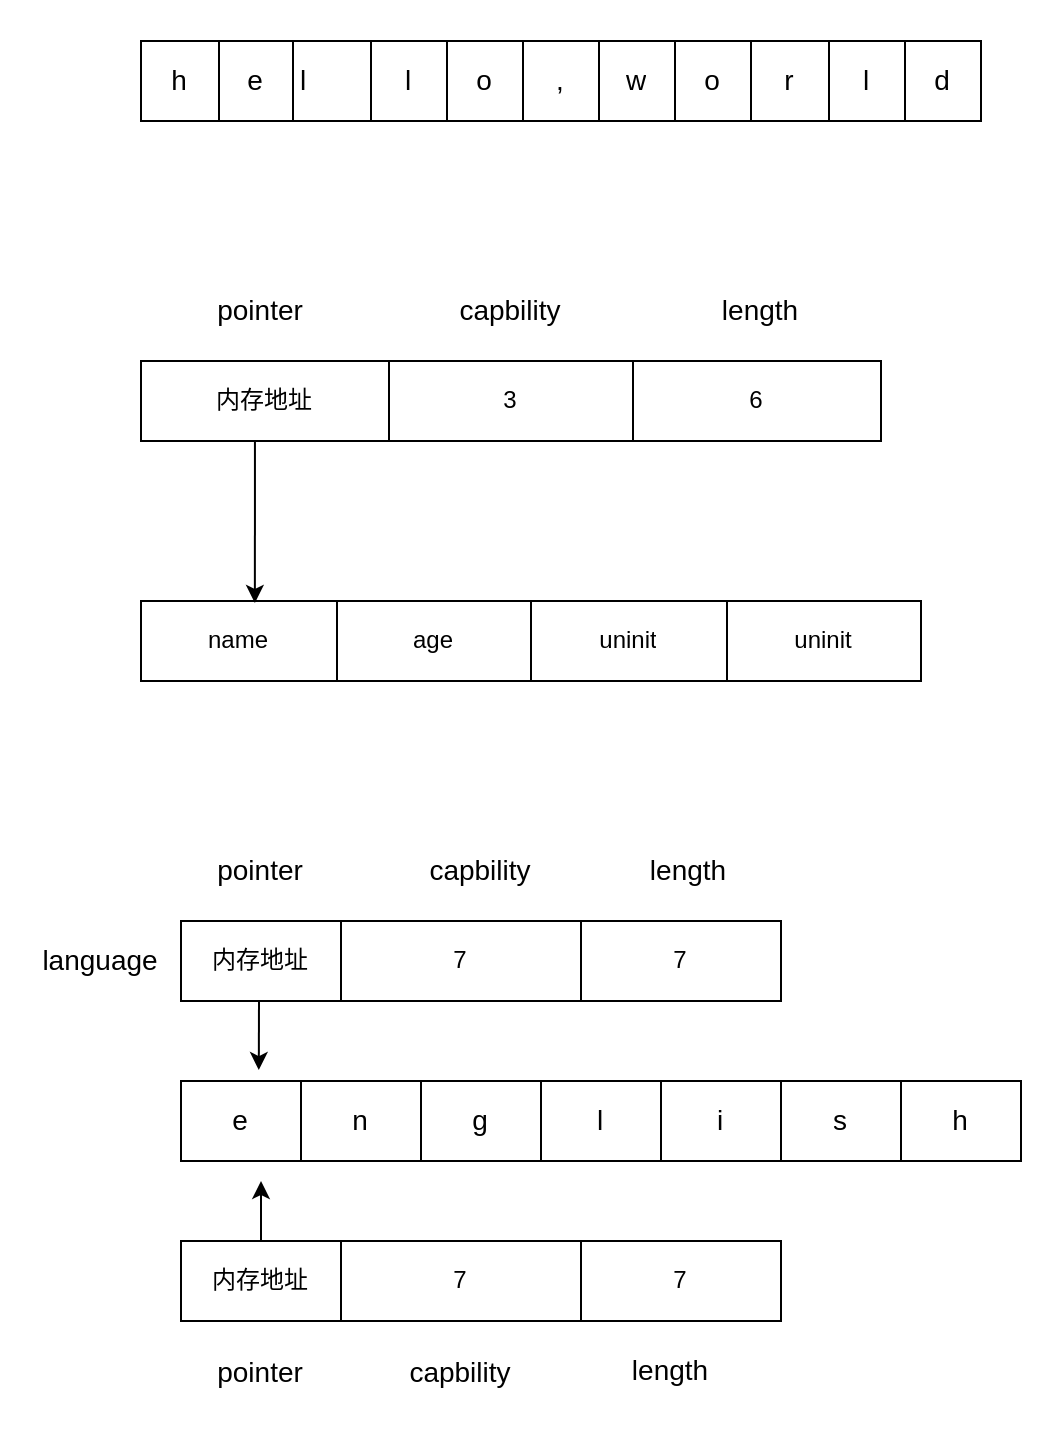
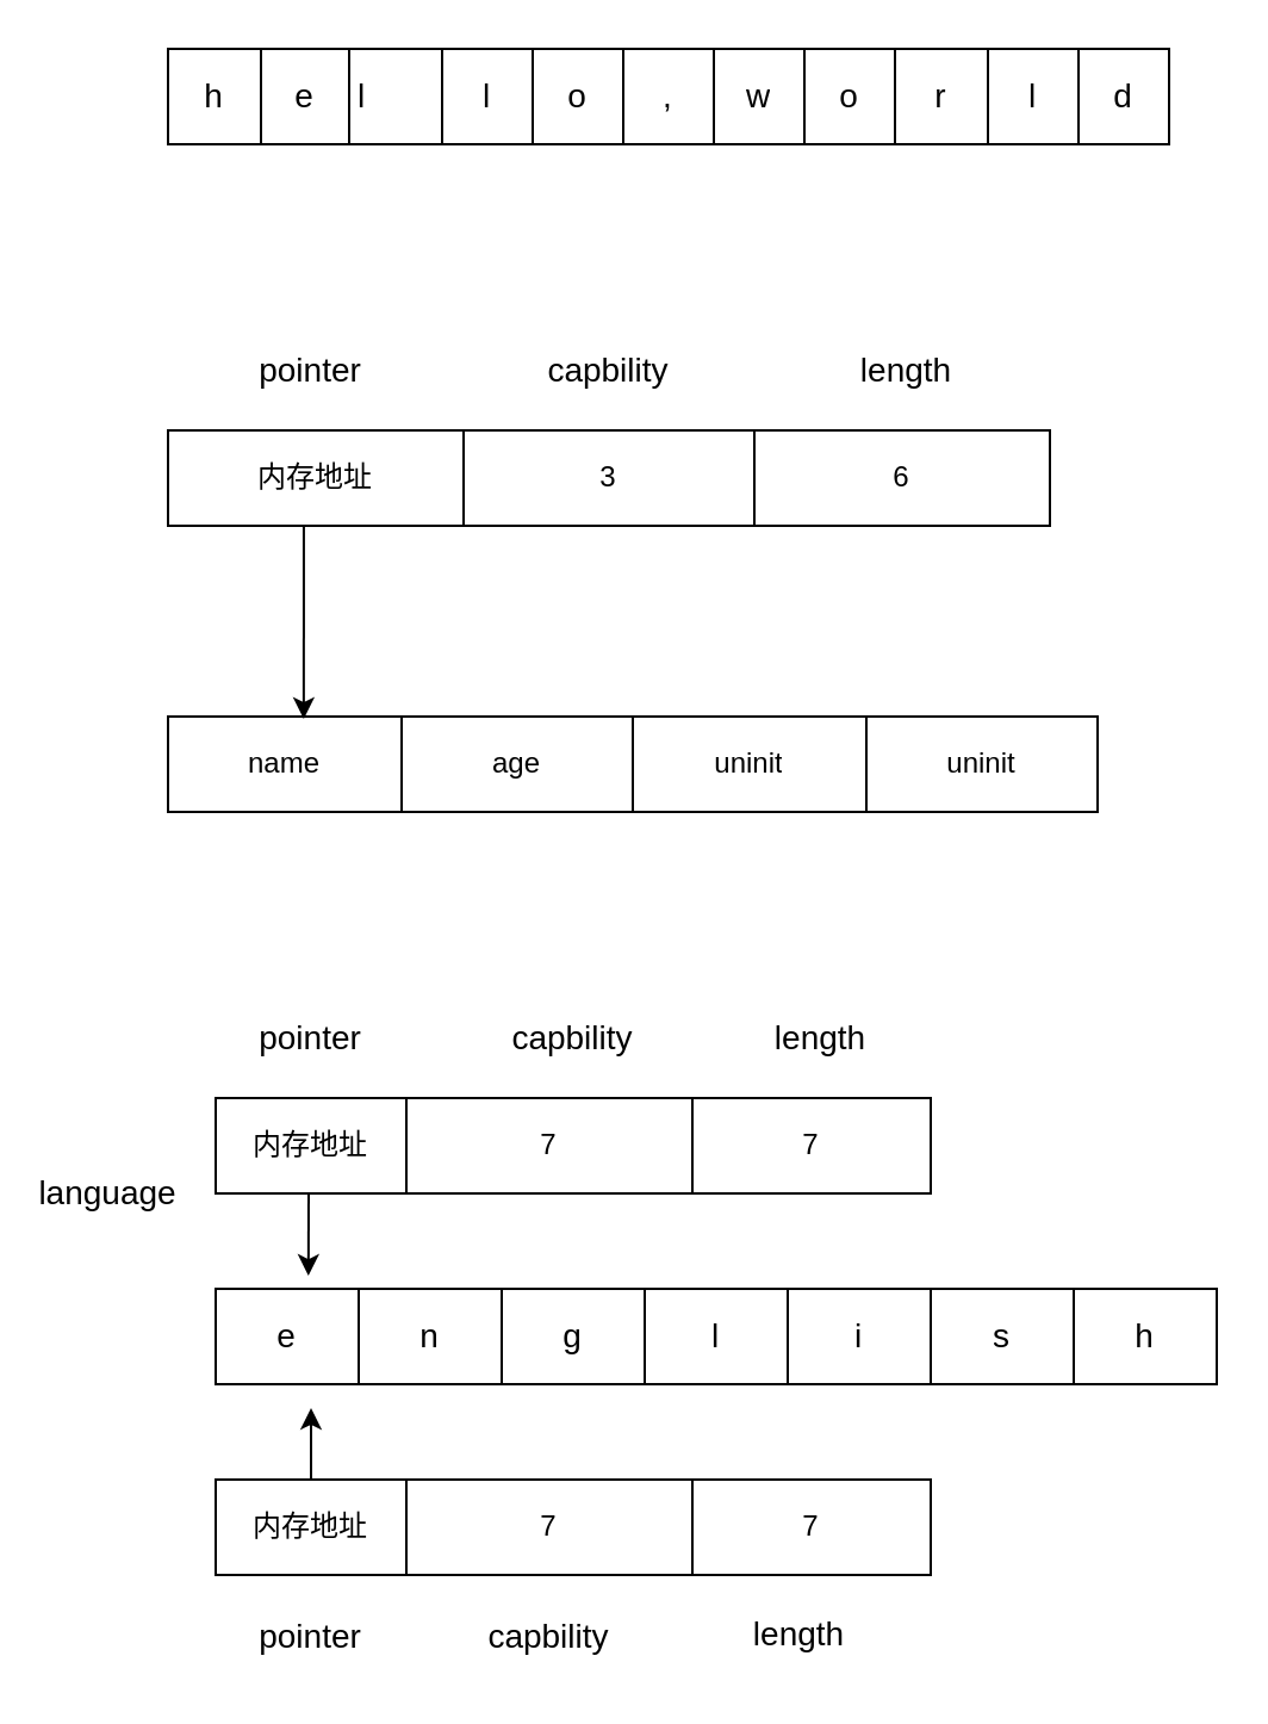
  <mxCell id="0" />
  <mxCell id="1" parent="0" />
  <mxCell id="2" value="" style="shape=table;startSize=0;container=1;collapsible=0;childLayout=tableLayout;" parent="1" vertex="1"><mxGeometry x="70" y="20" width="420" height="40" as="geometry" /></mxCell>
  <mxCell id="3" value="" style="shape=tableRow;horizontal=0;startSize=0;swimlaneHead=0;swimlaneBody=0;strokeColor=inherit;top=0;left=0;bottom=0;right=0;collapsible=0;dropTarget=0;fillColor=none;points=[[0,0.5],[1,0.5]];portConstraint=eastwest;" parent="2" vertex="1"><mxGeometry width="420" height="40" as="geometry" /></mxCell>
  <mxCell id="4" value="&lt;font style=&quot;font-size: 14px;&quot;&gt;h&lt;/font&gt;" style="shape=partialRectangle;html=1;whiteSpace=wrap;connectable=0;strokeColor=inherit;overflow=hidden;fillColor=none;top=0;left=0;bottom=0;right=0;pointerEvents=1;" parent="3" vertex="1"><mxGeometry width="39" height="40" as="geometry"><mxRectangle width="39" height="40" as="alternateBounds" /></mxGeometry></mxCell>
  <mxCell id="5" value="&lt;font style=&quot;font-size: 14px;&quot;&gt;e&lt;/font&gt;" style="shape=partialRectangle;html=1;whiteSpace=wrap;connectable=0;strokeColor=inherit;overflow=hidden;fillColor=none;top=0;left=0;bottom=0;right=0;pointerEvents=1;" parent="3" vertex="1"><mxGeometry x="39" width="37" height="40" as="geometry"><mxRectangle width="37" height="40" as="alternateBounds" /></mxGeometry></mxCell>
  <mxCell id="6" value="&lt;font style=&quot;font-size: 14px;&quot;&gt;l&lt;span style=&quot;white-space: pre;&quot;&gt;&#09;&lt;/span&gt;&lt;/font&gt;" style="shape=partialRectangle;html=1;whiteSpace=wrap;connectable=0;strokeColor=inherit;overflow=hidden;fillColor=none;top=0;left=0;bottom=0;right=0;pointerEvents=1;" parent="3" vertex="1"><mxGeometry x="76" width="39" height="40" as="geometry"><mxRectangle width="39" height="40" as="alternateBounds" /></mxGeometry></mxCell>
  <mxCell id="7" value="&lt;font style=&quot;font-size: 14px;&quot;&gt;l&lt;/font&gt;" style="shape=partialRectangle;html=1;whiteSpace=wrap;connectable=0;strokeColor=inherit;overflow=hidden;fillColor=none;top=0;left=0;bottom=0;right=0;pointerEvents=1;" parent="3" vertex="1"><mxGeometry x="115" width="38" height="40" as="geometry"><mxRectangle width="38" height="40" as="alternateBounds" /></mxGeometry></mxCell>
  <mxCell id="8" value="&lt;font style=&quot;font-size: 14px;&quot;&gt;o&lt;/font&gt;" style="shape=partialRectangle;html=1;whiteSpace=wrap;connectable=0;strokeColor=inherit;overflow=hidden;fillColor=none;top=0;left=0;bottom=0;right=0;pointerEvents=1;" parent="3" vertex="1"><mxGeometry x="153" width="38" height="40" as="geometry"><mxRectangle width="38" height="40" as="alternateBounds" /></mxGeometry></mxCell>
  <mxCell id="9" value="&lt;font style=&quot;font-size: 14px;&quot;&gt;,&lt;/font&gt;" style="shape=partialRectangle;html=1;whiteSpace=wrap;connectable=0;strokeColor=inherit;overflow=hidden;fillColor=none;top=0;left=0;bottom=0;right=0;pointerEvents=1;" parent="3" vertex="1"><mxGeometry x="191" width="38" height="40" as="geometry"><mxRectangle width="38" height="40" as="alternateBounds" /></mxGeometry></mxCell>
  <mxCell id="10" value="&lt;font style=&quot;font-size: 14px;&quot;&gt;w&lt;/font&gt;" style="shape=partialRectangle;html=1;whiteSpace=wrap;connectable=0;strokeColor=inherit;overflow=hidden;fillColor=none;top=0;left=0;bottom=0;right=0;pointerEvents=1;" parent="3" vertex="1"><mxGeometry x="229" width="38" height="40" as="geometry"><mxRectangle width="38" height="40" as="alternateBounds" /></mxGeometry></mxCell>
  <mxCell id="11" value="&lt;font style=&quot;font-size: 14px;&quot;&gt;o&lt;/font&gt;" style="shape=partialRectangle;html=1;whiteSpace=wrap;connectable=0;strokeColor=inherit;overflow=hidden;fillColor=none;top=0;left=0;bottom=0;right=0;pointerEvents=1;" parent="3" vertex="1"><mxGeometry x="267" width="38" height="40" as="geometry"><mxRectangle width="38" height="40" as="alternateBounds" /></mxGeometry></mxCell>
  <mxCell id="12" value="&lt;font style=&quot;font-size: 14px;&quot;&gt;r&lt;/font&gt;" style="shape=partialRectangle;html=1;whiteSpace=wrap;connectable=0;strokeColor=inherit;overflow=hidden;fillColor=none;top=0;left=0;bottom=0;right=0;pointerEvents=1;" parent="3" vertex="1"><mxGeometry x="305" width="39" height="40" as="geometry"><mxRectangle width="39" height="40" as="alternateBounds" /></mxGeometry></mxCell>
  <mxCell id="13" value="&lt;font style=&quot;font-size: 14px;&quot;&gt;l&lt;/font&gt;" style="shape=partialRectangle;html=1;whiteSpace=wrap;connectable=0;strokeColor=inherit;overflow=hidden;fillColor=none;top=0;left=0;bottom=0;right=0;pointerEvents=1;" parent="3" vertex="1"><mxGeometry x="344" width="38" height="40" as="geometry"><mxRectangle width="38" height="40" as="alternateBounds" /></mxGeometry></mxCell>
  <mxCell id="14" value="&lt;font style=&quot;font-size: 14px;&quot;&gt;d&lt;/font&gt;" style="shape=partialRectangle;html=1;whiteSpace=wrap;connectable=0;strokeColor=inherit;overflow=hidden;fillColor=none;top=0;left=0;bottom=0;right=0;pointerEvents=1;" parent="3" vertex="1"><mxGeometry x="382" width="38" height="40" as="geometry"><mxRectangle width="38" height="40" as="alternateBounds" /></mxGeometry></mxCell>
  <mxCell id="15" value="" style="shape=table;startSize=0;container=1;collapsible=0;childLayout=tableLayout;" parent="1" vertex="1"><mxGeometry x="70" y="180" width="370" height="40" as="geometry" /></mxCell>
  <mxCell id="16" value="" style="shape=tableRow;horizontal=0;startSize=0;swimlaneHead=0;swimlaneBody=0;strokeColor=inherit;top=0;left=0;bottom=0;right=0;collapsible=0;dropTarget=0;fillColor=none;points=[[0,0.5],[1,0.5]];portConstraint=eastwest;" parent="15" vertex="1"><mxGeometry width="370" height="40" as="geometry" /></mxCell>
  <mxCell id="17" value="内存地址" style="shape=partialRectangle;html=1;whiteSpace=wrap;connectable=0;strokeColor=inherit;overflow=hidden;fillColor=none;top=0;left=0;bottom=0;right=0;pointerEvents=1;" parent="16" vertex="1"><mxGeometry width="124" height="40" as="geometry"><mxRectangle width="124" height="40" as="alternateBounds" /></mxGeometry></mxCell>
  <mxCell id="18" value="3" style="shape=partialRectangle;html=1;whiteSpace=wrap;connectable=0;strokeColor=inherit;overflow=hidden;fillColor=none;top=0;left=0;bottom=0;right=0;pointerEvents=1;" parent="16" vertex="1"><mxGeometry x="124" width="122" height="40" as="geometry"><mxRectangle width="122" height="40" as="alternateBounds" /></mxGeometry></mxCell>
  <mxCell id="19" value="6" style="shape=partialRectangle;html=1;whiteSpace=wrap;connectable=0;strokeColor=inherit;overflow=hidden;fillColor=none;top=0;left=0;bottom=0;right=0;pointerEvents=1;" parent="16" vertex="1"><mxGeometry x="246" width="124" height="40" as="geometry"><mxRectangle width="124" height="40" as="alternateBounds" /></mxGeometry></mxCell>
  <mxCell id="20" value="" style="shape=table;startSize=0;container=1;collapsible=0;childLayout=tableLayout;" parent="1" vertex="1"><mxGeometry x="70" y="300" width="390" height="40" as="geometry" /></mxCell>
  <mxCell id="21" value="" style="shape=tableRow;horizontal=0;startSize=0;swimlaneHead=0;swimlaneBody=0;strokeColor=inherit;top=0;left=0;bottom=0;right=0;collapsible=0;dropTarget=0;fillColor=none;points=[[0,0.5],[1,0.5]];portConstraint=eastwest;" parent="20" vertex="1"><mxGeometry width="390" height="40" as="geometry" /></mxCell>
  <mxCell id="22" value="name" style="shape=partialRectangle;html=1;whiteSpace=wrap;connectable=0;strokeColor=inherit;overflow=hidden;fillColor=none;top=0;left=0;bottom=0;right=0;pointerEvents=1;" parent="21" vertex="1"><mxGeometry width="98" height="40" as="geometry"><mxRectangle width="98" height="40" as="alternateBounds" /></mxGeometry></mxCell>
  <mxCell id="23" value="age" style="shape=partialRectangle;html=1;whiteSpace=wrap;connectable=0;strokeColor=inherit;overflow=hidden;fillColor=none;top=0;left=0;bottom=0;right=0;pointerEvents=1;" parent="21" vertex="1"><mxGeometry x="98" width="97" height="40" as="geometry"><mxRectangle width="97" height="40" as="alternateBounds" /></mxGeometry></mxCell>
  <mxCell id="24" value="uninit" style="shape=partialRectangle;html=1;whiteSpace=wrap;connectable=0;strokeColor=inherit;overflow=hidden;fillColor=none;top=0;left=0;bottom=0;right=0;pointerEvents=1;" parent="21" vertex="1"><mxGeometry x="195" width="98" height="40" as="geometry"><mxRectangle width="98" height="40" as="alternateBounds" /></mxGeometry></mxCell>
  <mxCell id="25" value="uninit" style="shape=partialRectangle;html=1;whiteSpace=wrap;connectable=0;strokeColor=inherit;overflow=hidden;fillColor=none;top=0;left=0;bottom=0;right=0;pointerEvents=1;" parent="21" vertex="1"><mxGeometry x="293" width="97" height="40" as="geometry"><mxRectangle width="97" height="40" as="alternateBounds" /></mxGeometry></mxCell>
  <mxCell id="26" value="&lt;font style=&quot;font-size: 14px;&quot;&gt;pointer&lt;/font&gt;" style="text;html=1;align=center;verticalAlign=middle;whiteSpace=wrap;rounded=0;" parent="1" vertex="1"><mxGeometry x="100" y="140" width="60" height="30" as="geometry" /></mxCell>
  <mxCell id="27" value="&lt;font style=&quot;font-size: 14px;&quot;&gt;capbility&lt;/font&gt;" style="text;html=1;align=center;verticalAlign=middle;whiteSpace=wrap;rounded=0;" parent="1" vertex="1"><mxGeometry x="215" y="140" width="80" height="30" as="geometry" /></mxCell>
  <mxCell id="28" value="&lt;font style=&quot;font-size: 14px;&quot;&gt;length&lt;/font&gt;" style="text;html=1;align=center;verticalAlign=middle;whiteSpace=wrap;rounded=0;" parent="1" vertex="1"><mxGeometry x="340" y="140" width="80" height="30" as="geometry" /></mxCell>
  <mxCell id="29" value="" style="endArrow=classic;html=1;rounded=0;exitX=0.154;exitY=1;exitDx=0;exitDy=0;exitPerimeter=0;entryX=0.146;entryY=0.025;entryDx=0;entryDy=0;entryPerimeter=0;" parent="1" source="16" target="21" edge="1"><mxGeometry width="50" height="50" relative="1" as="geometry"><mxPoint x="360" y="370" as="sourcePoint" /><mxPoint x="410" y="320" as="targetPoint" /></mxGeometry></mxCell>
  <mxCell id="30" value="" style="shape=table;startSize=0;container=1;collapsible=0;childLayout=tableLayout;" vertex="1" parent="1"><mxGeometry x="90" y="540" width="420" height="40" as="geometry" /></mxCell>
  <mxCell id="31" value="" style="shape=tableRow;horizontal=0;startSize=0;swimlaneHead=0;swimlaneBody=0;strokeColor=inherit;top=0;left=0;bottom=0;right=0;collapsible=0;dropTarget=0;fillColor=none;points=[[0,0.5],[1,0.5]];portConstraint=eastwest;" vertex="1" parent="30"><mxGeometry width="420" height="40" as="geometry" /></mxCell>
  <mxCell id="32" value="&lt;font style=&quot;font-size: 14px;&quot;&gt;e&lt;/font&gt;" style="shape=partialRectangle;html=1;whiteSpace=wrap;connectable=0;strokeColor=inherit;overflow=hidden;fillColor=none;top=0;left=0;bottom=0;right=0;pointerEvents=1;" vertex="1" parent="31"><mxGeometry width="60" height="40" as="geometry"><mxRectangle width="60" height="40" as="alternateBounds" /></mxGeometry></mxCell>
  <mxCell id="33" value="&lt;font style=&quot;font-size: 14px;&quot;&gt;n&lt;/font&gt;" style="shape=partialRectangle;html=1;whiteSpace=wrap;connectable=0;strokeColor=inherit;overflow=hidden;fillColor=none;top=0;left=0;bottom=0;right=0;pointerEvents=1;" vertex="1" parent="31"><mxGeometry x="60" width="60" height="40" as="geometry"><mxRectangle width="60" height="40" as="alternateBounds" /></mxGeometry></mxCell>
  <mxCell id="34" value="&lt;font style=&quot;font-size: 14px;&quot;&gt;g&lt;/font&gt;" style="shape=partialRectangle;html=1;whiteSpace=wrap;connectable=0;strokeColor=inherit;overflow=hidden;fillColor=none;top=0;left=0;bottom=0;right=0;pointerEvents=1;" vertex="1" parent="31"><mxGeometry x="120" width="60" height="40" as="geometry"><mxRectangle width="60" height="40" as="alternateBounds" /></mxGeometry></mxCell>
  <mxCell id="35" value="&lt;font style=&quot;font-size: 14px;&quot;&gt;l&lt;/font&gt;" style="shape=partialRectangle;html=1;whiteSpace=wrap;connectable=0;strokeColor=inherit;overflow=hidden;fillColor=none;top=0;left=0;bottom=0;right=0;pointerEvents=1;" vertex="1" parent="31"><mxGeometry x="180" width="60" height="40" as="geometry"><mxRectangle width="60" height="40" as="alternateBounds" /></mxGeometry></mxCell>
  <mxCell id="36" value="&lt;font style=&quot;font-size: 14px;&quot;&gt;i&lt;/font&gt;" style="shape=partialRectangle;html=1;whiteSpace=wrap;connectable=0;strokeColor=inherit;overflow=hidden;fillColor=none;top=0;left=0;bottom=0;right=0;pointerEvents=1;" vertex="1" parent="31"><mxGeometry x="240" width="60" height="40" as="geometry"><mxRectangle width="60" height="40" as="alternateBounds" /></mxGeometry></mxCell>
  <mxCell id="37" value="&lt;font style=&quot;font-size: 14px;&quot;&gt;s&lt;/font&gt;" style="shape=partialRectangle;html=1;whiteSpace=wrap;connectable=0;strokeColor=inherit;overflow=hidden;fillColor=none;top=0;left=0;bottom=0;right=0;pointerEvents=1;" vertex="1" parent="31"><mxGeometry x="300" width="60" height="40" as="geometry"><mxRectangle width="60" height="40" as="alternateBounds" /></mxGeometry></mxCell>
  <mxCell id="38" value="&lt;font style=&quot;font-size: 14px;&quot;&gt;h&lt;/font&gt;" style="shape=partialRectangle;html=1;whiteSpace=wrap;connectable=0;strokeColor=inherit;overflow=hidden;fillColor=none;top=0;left=0;bottom=0;right=0;pointerEvents=1;" vertex="1" parent="31"><mxGeometry x="360" width="60" height="40" as="geometry"><mxRectangle width="60" height="40" as="alternateBounds" /></mxGeometry></mxCell>
  <mxCell id="39" value="" style="shape=table;startSize=0;container=1;collapsible=0;childLayout=tableLayout;" vertex="1" parent="1"><mxGeometry x="90" y="460" width="300" height="40" as="geometry" /></mxCell>
  <mxCell id="40" value="" style="shape=tableRow;horizontal=0;startSize=0;swimlaneHead=0;swimlaneBody=0;strokeColor=inherit;top=0;left=0;bottom=0;right=0;collapsible=0;dropTarget=0;fillColor=none;points=[[0,0.5],[1,0.5]];portConstraint=eastwest;" vertex="1" parent="39"><mxGeometry width="300" height="40" as="geometry" /></mxCell>
  <mxCell id="41" value="内存地址" style="shape=partialRectangle;html=1;whiteSpace=wrap;connectable=0;strokeColor=inherit;overflow=hidden;fillColor=none;top=0;left=0;bottom=0;right=0;pointerEvents=1;" vertex="1" parent="40"><mxGeometry width="80" height="40" as="geometry"><mxRectangle width="80" height="40" as="alternateBounds" /></mxGeometry></mxCell>
  <mxCell id="42" value="7" style="shape=partialRectangle;html=1;whiteSpace=wrap;connectable=0;strokeColor=inherit;overflow=hidden;fillColor=none;top=0;left=0;bottom=0;right=0;pointerEvents=1;" vertex="1" parent="40"><mxGeometry x="80" width="120" height="40" as="geometry"><mxRectangle width="120" height="40" as="alternateBounds" /></mxGeometry></mxCell>
  <mxCell id="43" value="7" style="shape=partialRectangle;html=1;whiteSpace=wrap;connectable=0;strokeColor=inherit;overflow=hidden;fillColor=none;top=0;left=0;bottom=0;right=0;pointerEvents=1;" vertex="1" parent="40"><mxGeometry x="200" width="100" height="40" as="geometry"><mxRectangle width="100" height="40" as="alternateBounds" /></mxGeometry></mxCell>
  <mxCell id="44" value="&lt;font style=&quot;font-size: 14px;&quot;&gt;pointer&lt;/font&gt;" style="text;html=1;align=center;verticalAlign=middle;whiteSpace=wrap;rounded=0;" vertex="1" parent="1"><mxGeometry x="100" y="420" width="60" height="30" as="geometry" /></mxCell>
  <mxCell id="45" value="&lt;font style=&quot;font-size: 14px;&quot;&gt;capbility&lt;/font&gt;" style="text;html=1;align=center;verticalAlign=middle;whiteSpace=wrap;rounded=0;" vertex="1" parent="1"><mxGeometry x="200" y="420" width="80" height="30" as="geometry" /></mxCell>
  <mxCell id="46" value="&lt;font style=&quot;font-size: 14px;&quot;&gt;length&lt;/font&gt;" style="text;html=1;align=center;verticalAlign=middle;whiteSpace=wrap;rounded=0;" vertex="1" parent="1"><mxGeometry x="304" y="420" width="80" height="30" as="geometry" /></mxCell>
- <mxCell id="47" value="&lt;font style=&quot;font-size: 14px;&quot;&gt;language&lt;/font&gt;" style="text;html=1;align=center;verticalAlign=middle;whiteSpace=wrap;rounded=0;" vertex="1" parent="1"><mxGeometry x="20" y="465" width="60" height="30" as="geometry" /></mxCell>
+ <mxCell id="47" value="&lt;font style=&quot;font-size: 14px;&quot;&gt;language&lt;/font&gt;" style="text;html=1;align=center;verticalAlign=middle;whiteSpace=wrap;rounded=0;" vertex="1" parent="1"><mxGeometry x="15" y="485" width="60" height="30" as="geometry" /></mxCell>
  <mxCell id="48" value="" style="shape=table;startSize=0;container=1;collapsible=0;childLayout=tableLayout;" vertex="1" parent="1"><mxGeometry x="90" y="620" width="300" height="40" as="geometry" /></mxCell>
  <mxCell id="49" value="" style="shape=tableRow;horizontal=0;startSize=0;swimlaneHead=0;swimlaneBody=0;strokeColor=inherit;top=0;left=0;bottom=0;right=0;collapsible=0;dropTarget=0;fillColor=none;points=[[0,0.5],[1,0.5]];portConstraint=eastwest;" vertex="1" parent="48"><mxGeometry width="300" height="40" as="geometry" /></mxCell>
  <mxCell id="50" value="内存地址" style="shape=partialRectangle;html=1;whiteSpace=wrap;connectable=0;strokeColor=inherit;overflow=hidden;fillColor=none;top=0;left=0;bottom=0;right=0;pointerEvents=1;" vertex="1" parent="49"><mxGeometry width="80" height="40" as="geometry"><mxRectangle width="80" height="40" as="alternateBounds" /></mxGeometry></mxCell>
  <mxCell id="51" value="7" style="shape=partialRectangle;html=1;whiteSpace=wrap;connectable=0;strokeColor=inherit;overflow=hidden;fillColor=none;top=0;left=0;bottom=0;right=0;pointerEvents=1;" vertex="1" parent="49"><mxGeometry x="80" width="120" height="40" as="geometry"><mxRectangle width="120" height="40" as="alternateBounds" /></mxGeometry></mxCell>
  <mxCell id="52" value="7" style="shape=partialRectangle;html=1;whiteSpace=wrap;connectable=0;strokeColor=inherit;overflow=hidden;fillColor=none;top=0;left=0;bottom=0;right=0;pointerEvents=1;" vertex="1" parent="49"><mxGeometry x="200" width="100" height="40" as="geometry"><mxRectangle width="100" height="40" as="alternateBounds" /></mxGeometry></mxCell>
  <mxCell id="53" value="&lt;font style=&quot;font-size: 14px;&quot;&gt;pointer&lt;/font&gt;" style="text;html=1;align=center;verticalAlign=middle;whiteSpace=wrap;rounded=0;" vertex="1" parent="1"><mxGeometry x="100" y="671" width="60" height="30" as="geometry" /></mxCell>
  <mxCell id="54" value="&lt;font style=&quot;font-size: 14px;&quot;&gt;capbility&lt;/font&gt;" style="text;html=1;align=center;verticalAlign=middle;whiteSpace=wrap;rounded=0;" vertex="1" parent="1"><mxGeometry x="190" y="671" width="80" height="30" as="geometry" /></mxCell>
  <mxCell id="55" value="&lt;font style=&quot;font-size: 14px;&quot;&gt;length&lt;/font&gt;" style="text;html=1;align=center;verticalAlign=middle;whiteSpace=wrap;rounded=0;" vertex="1" parent="1"><mxGeometry x="295" y="670" width="80" height="30" as="geometry" /></mxCell>
  <mxCell id="56" value="" style="endArrow=classic;html=1;rounded=0;entryX=0.095;entryY=-0.137;entryDx=0;entryDy=0;entryPerimeter=0;" edge="1" parent="1"><mxGeometry width="50" height="50" relative="1" as="geometry"><mxPoint x="129" y="500" as="sourcePoint" /><mxPoint x="128.9" y="534.52" as="targetPoint" /></mxGeometry></mxCell>
  <mxCell id="57" value="" style="endArrow=classic;html=1;rounded=0;" edge="1" parent="1"><mxGeometry width="50" height="50" relative="1" as="geometry"><mxPoint x="130" y="620" as="sourcePoint" /><mxPoint x="130" y="590" as="targetPoint" /></mxGeometry></mxCell>
